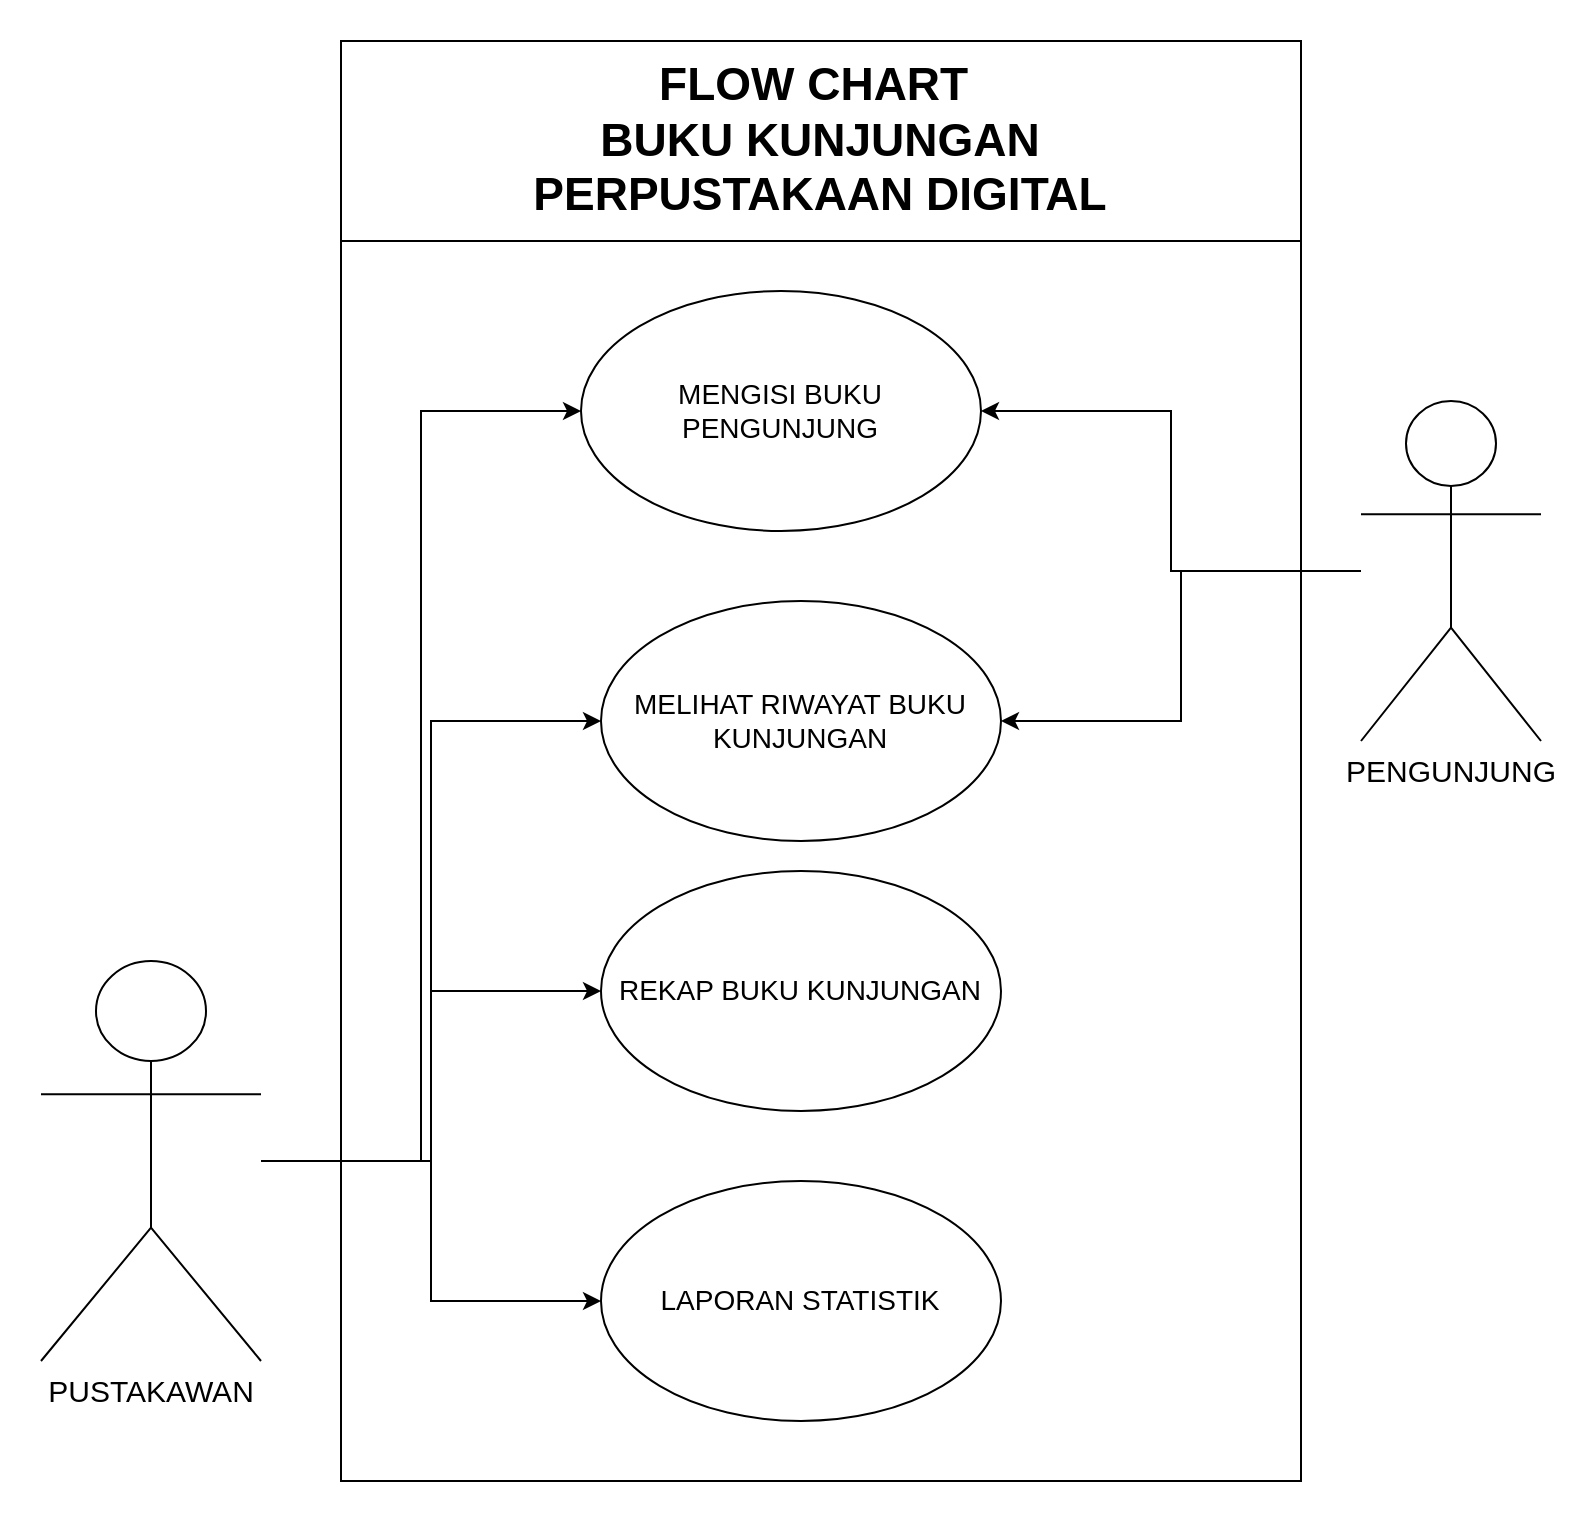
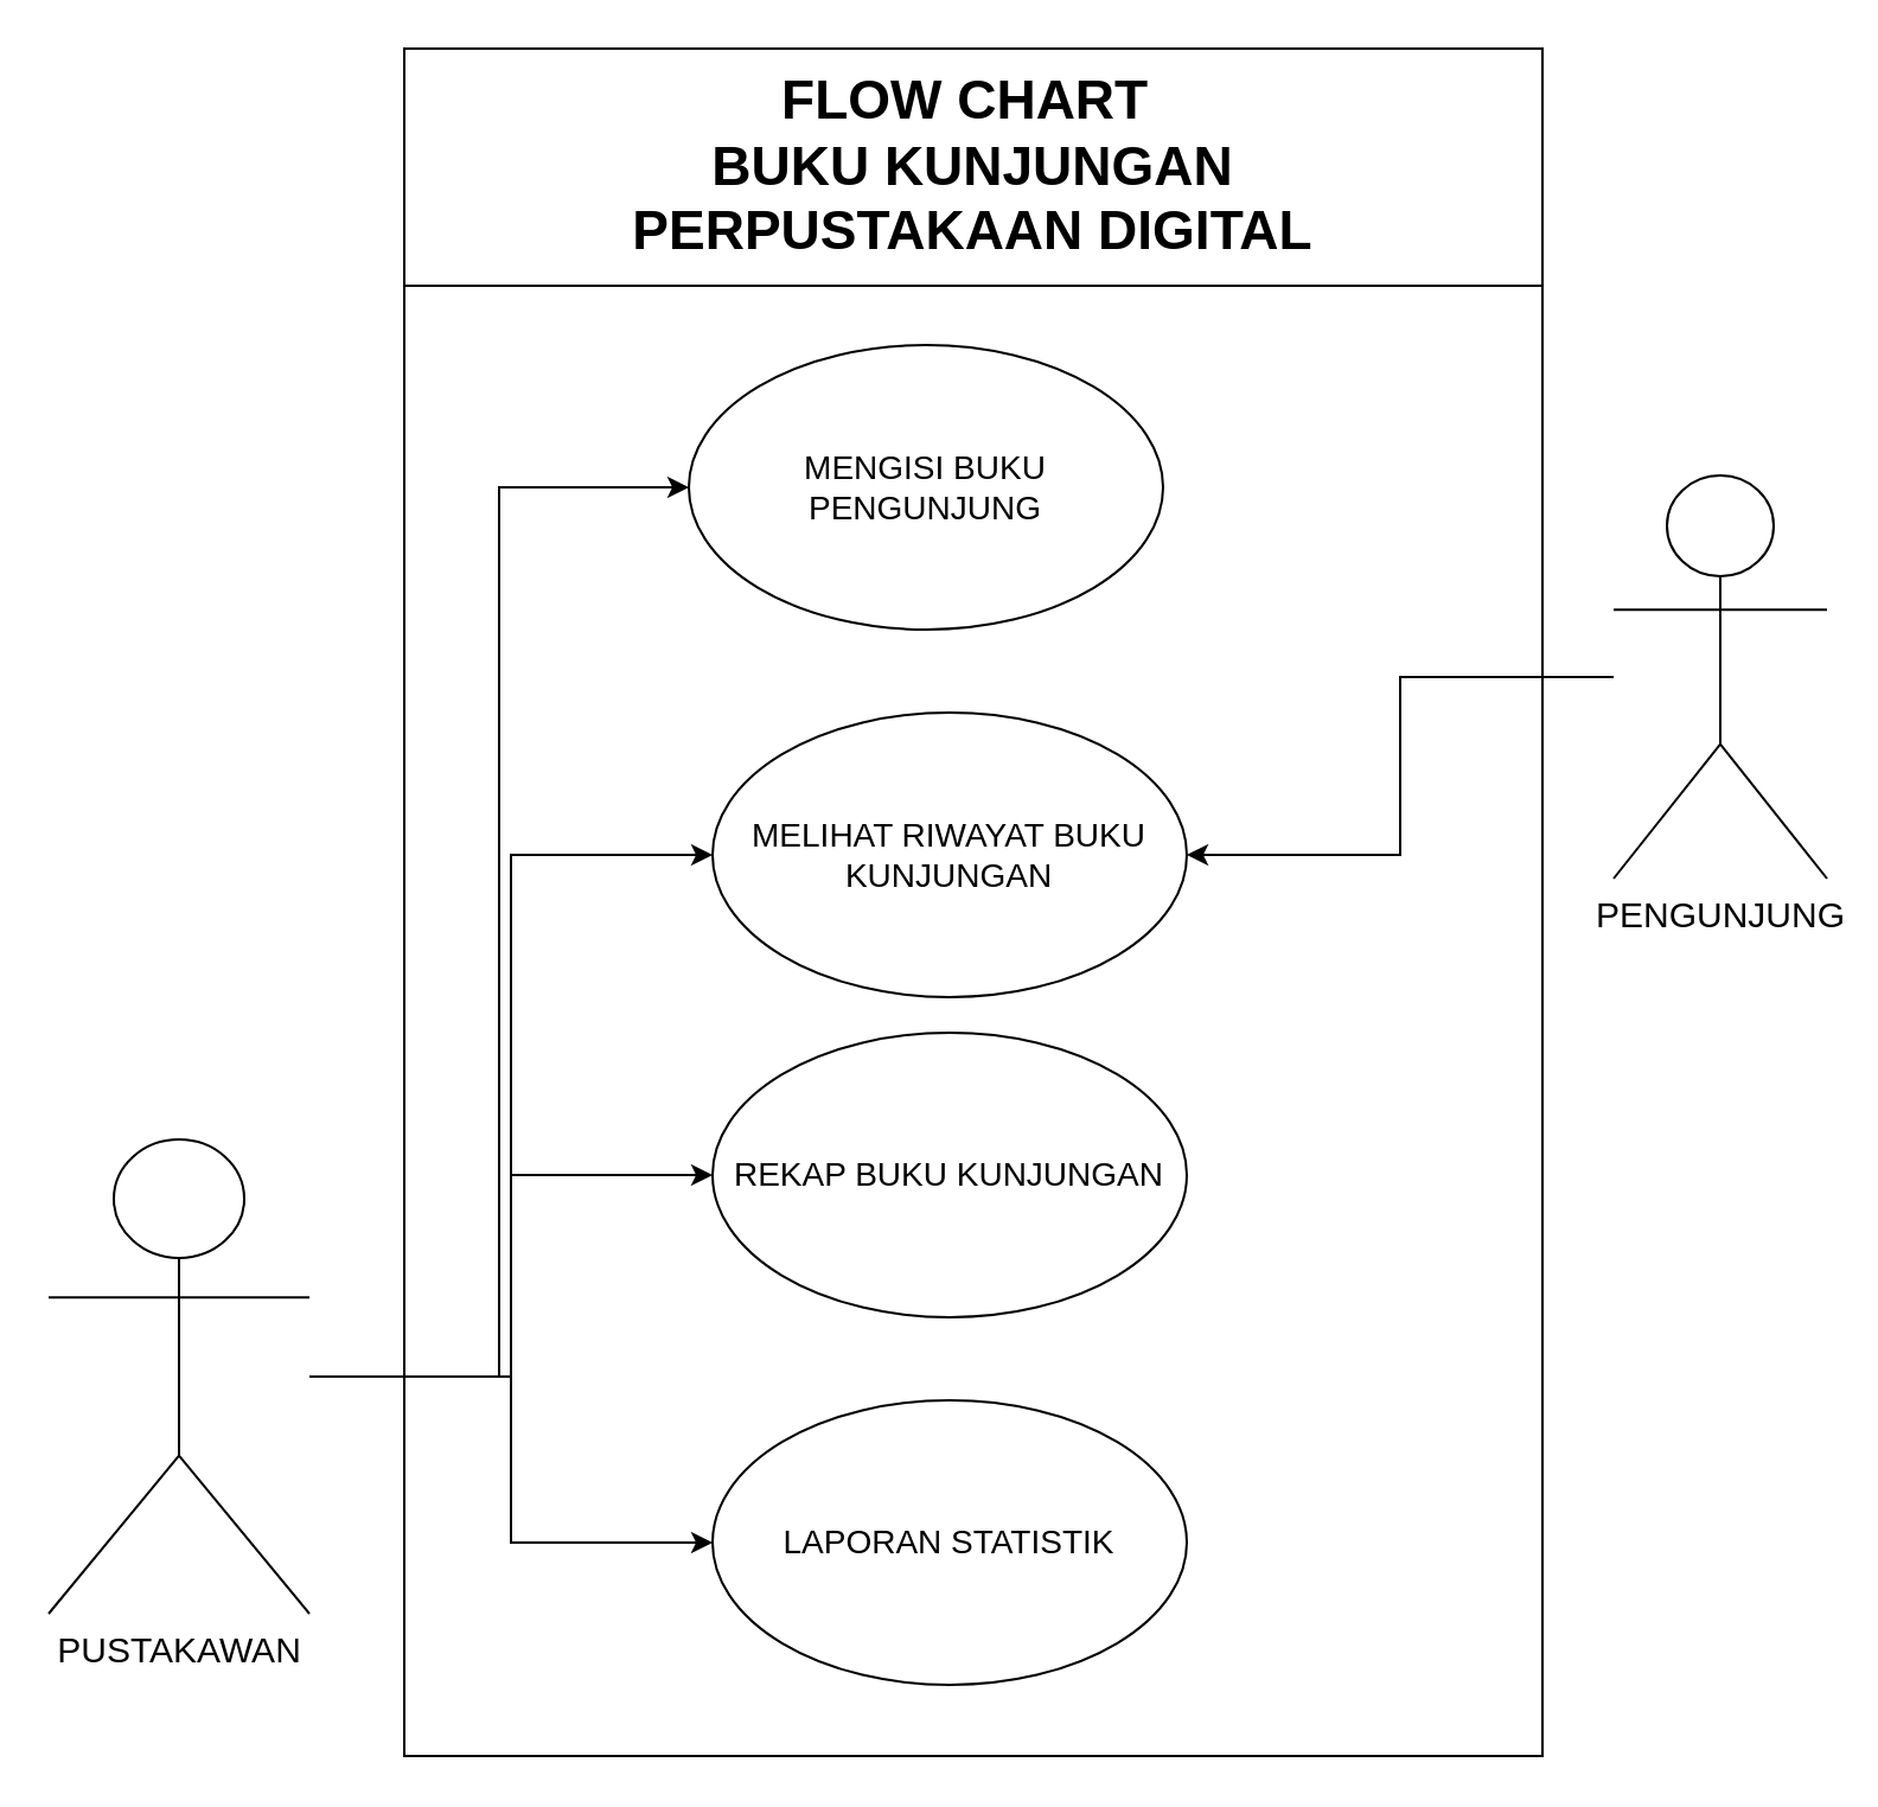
  <mxCell id="0" />
  <mxCell id="1" parent="0" />
  <mxCell id="2" value="" style="rounded=0;whiteSpace=wrap;html=1;" vertex="1" parent="1"><mxGeometry x="170" y="20" width="480" height="720" as="geometry" /></mxCell>
  <mxCell id="3" value="" style="rounded=0;whiteSpace=wrap;html=1;" vertex="1" parent="1"><mxGeometry x="170" y="20" width="480" height="100" as="geometry" /></mxCell>
  <mxCell id="4" value="&lt;b style=&quot;font-size: 23px;&quot;&gt;FLOW CHART&amp;nbsp;&lt;br&gt;BUKU KUNJUNGAN PERPUSTAKAAN DIGITAL&lt;br&gt;&lt;/b&gt;" style="text;html=1;strokeColor=none;fillColor=none;align=center;verticalAlign=middle;whiteSpace=wrap;rounded=0;" vertex="1" parent="1"><mxGeometry x="240" y="52.5" width="340" height="35" as="geometry" /></mxCell>
  <mxCell id="5" style="edgeStyle=orthogonalEdgeStyle;rounded=0;orthogonalLoop=1;jettySize=auto;html=1;entryX=0;entryY=0.5;entryDx=0;entryDy=0;" edge="1" parent="1" source="9" target="15"><mxGeometry relative="1" as="geometry" /></mxCell>
  <mxCell id="6" style="edgeStyle=orthogonalEdgeStyle;rounded=0;orthogonalLoop=1;jettySize=auto;html=1;entryX=0;entryY=0.5;entryDx=0;entryDy=0;" edge="1" parent="1" source="9" target="16"><mxGeometry relative="1" as="geometry" /></mxCell>
  <mxCell id="7" style="edgeStyle=orthogonalEdgeStyle;rounded=0;orthogonalLoop=1;jettySize=auto;html=1;entryX=0;entryY=0.5;entryDx=0;entryDy=0;" edge="1" parent="1" source="9" target="13"><mxGeometry relative="1" as="geometry" /></mxCell>
  <mxCell id="8" style="edgeStyle=orthogonalEdgeStyle;rounded=0;orthogonalLoop=1;jettySize=auto;html=1;entryX=0;entryY=0.5;entryDx=0;entryDy=0;" edge="1" parent="1" source="9" target="14"><mxGeometry relative="1" as="geometry" /></mxCell>
  <mxCell id="9" value="&lt;font style=&quot;font-size: 15px;&quot;&gt;PUSTAKAWAN&lt;/font&gt;" style="shape=umlActor;verticalLabelPosition=bottom;verticalAlign=top;html=1;outlineConnect=0;" vertex="1" parent="1"><mxGeometry x="20" y="480" width="110" height="200" as="geometry" /></mxCell>
- <mxCell id="10" style="edgeStyle=orthogonalEdgeStyle;rounded=0;orthogonalLoop=1;jettySize=auto;html=1;" edge="1" parent="1" source="12" target="13"><mxGeometry relative="1" as="geometry" /></mxCell>
  <mxCell id="11" style="edgeStyle=orthogonalEdgeStyle;rounded=0;orthogonalLoop=1;jettySize=auto;html=1;" edge="1" parent="1" source="12" target="14"><mxGeometry relative="1" as="geometry" /></mxCell>
  <mxCell id="12" value="&lt;font style=&quot;font-size: 15px;&quot;&gt;PENGUNJUNG&lt;/font&gt;" style="shape=umlActor;verticalLabelPosition=bottom;verticalAlign=top;html=1;outlineConnect=0;" vertex="1" parent="1"><mxGeometry x="680" y="200" width="90" height="170" as="geometry" /></mxCell>
  <mxCell id="13" value="&lt;font style=&quot;font-size: 14px;&quot;&gt;MENGISI BUKU PENGUNJUNG&lt;/font&gt;" style="ellipse;whiteSpace=wrap;html=1;" vertex="1" parent="1"><mxGeometry x="290" y="145" width="200" height="120" as="geometry" /></mxCell>
  <mxCell id="14" value="&lt;span style=&quot;font-size: 14px;&quot;&gt;MELIHAT RIWAYAT BUKU KUNJUNGAN&lt;/span&gt;" style="ellipse;whiteSpace=wrap;html=1;" vertex="1" parent="1"><mxGeometry x="300" y="300" width="200" height="120" as="geometry" /></mxCell>
  <mxCell id="15" value="&lt;span style=&quot;font-size: 14px;&quot;&gt;REKAP BUKU KUNJUNGAN&lt;/span&gt;" style="ellipse;whiteSpace=wrap;html=1;" vertex="1" parent="1"><mxGeometry x="300" y="435" width="200" height="120" as="geometry" /></mxCell>
  <mxCell id="16" value="&lt;span style=&quot;font-size: 14px;&quot;&gt;LAPORAN STATISTIK&lt;/span&gt;" style="ellipse;whiteSpace=wrap;html=1;" vertex="1" parent="1"><mxGeometry x="300" y="590" width="200" height="120" as="geometry" /></mxCell>
